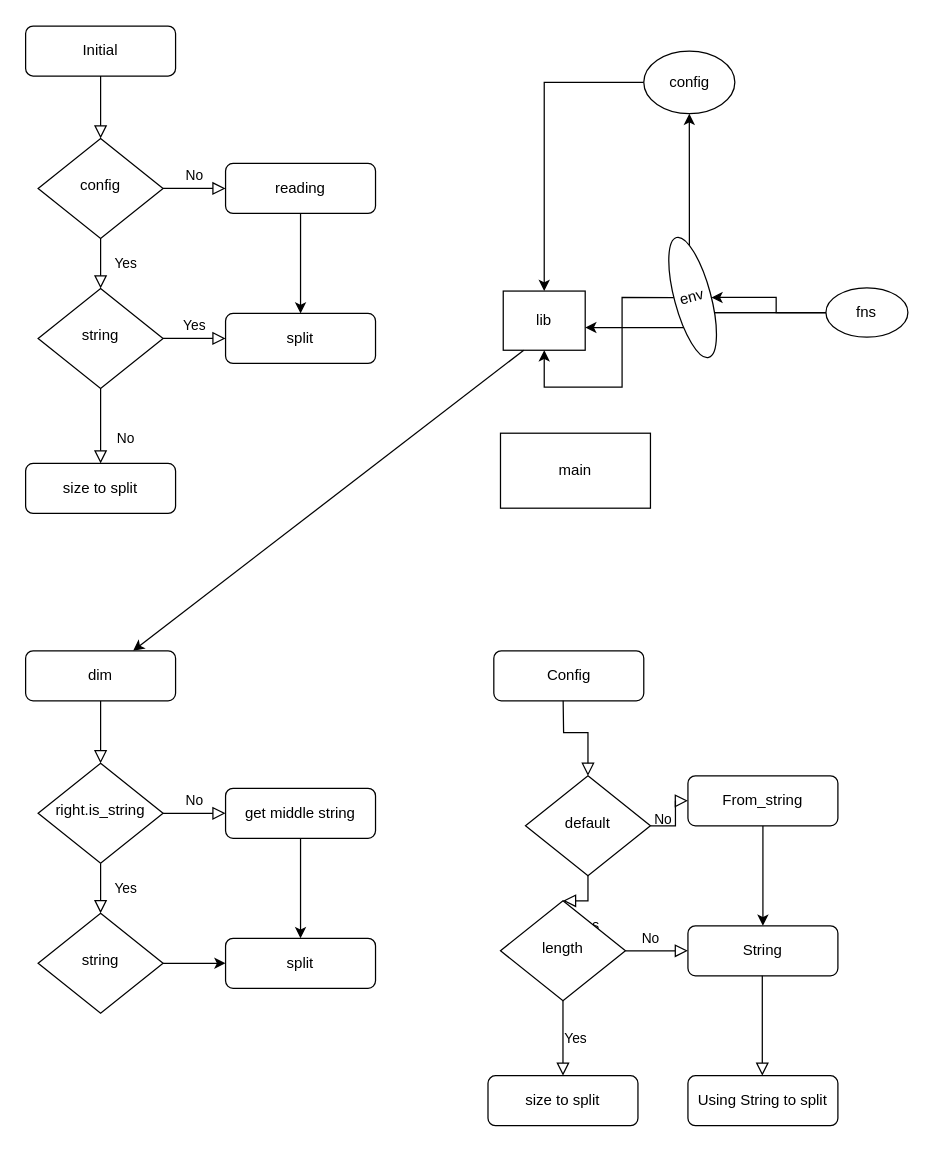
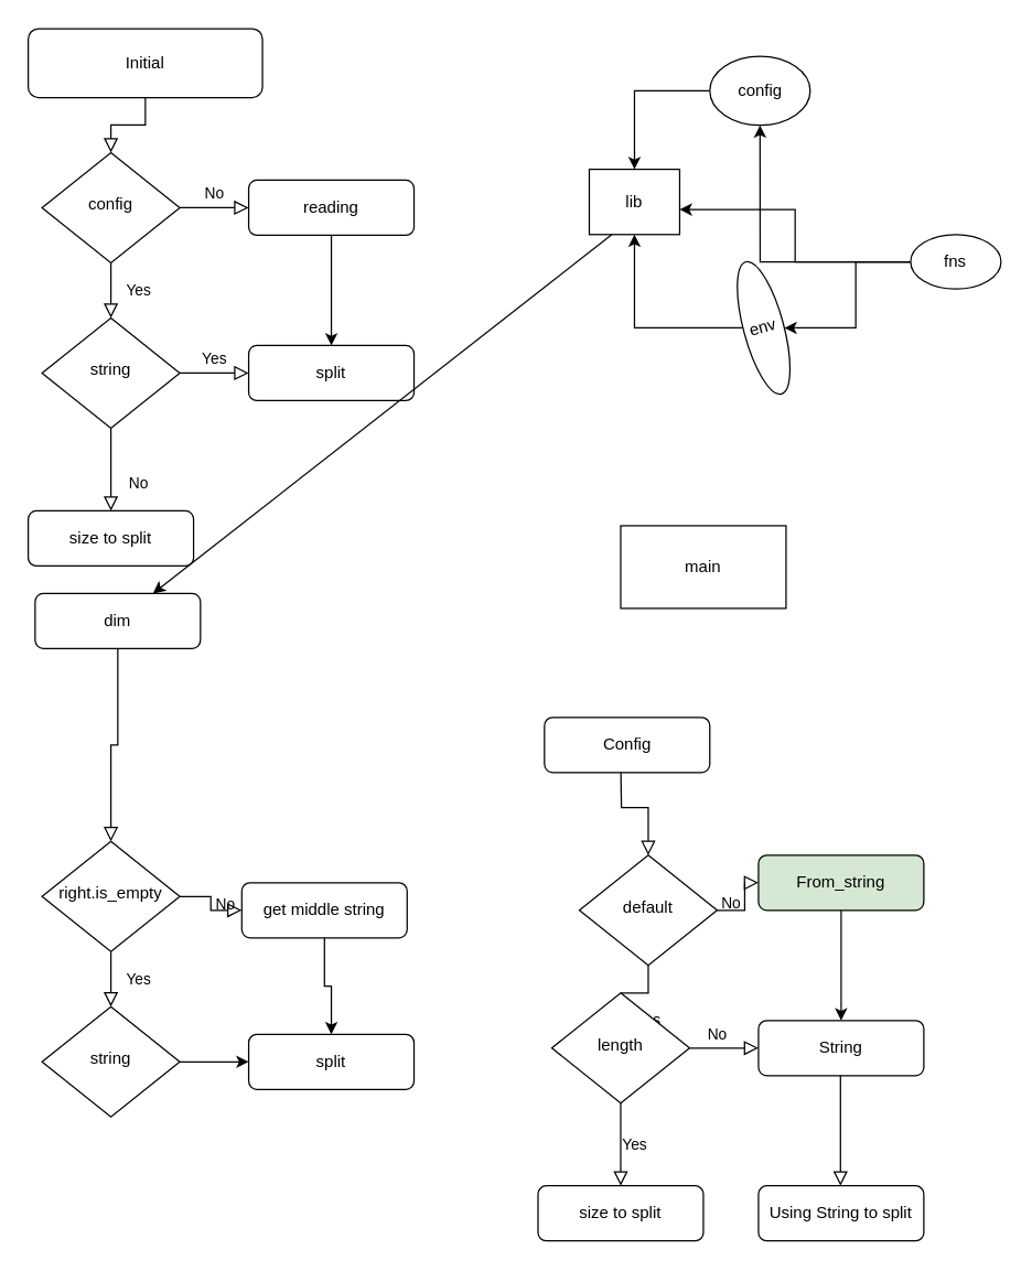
  <mxCell id="0" />
  <mxCell id="1" parent="0" />
  <mxCell id="2" value="" style="rounded=0;html=1;jettySize=auto;orthogonalLoop=1;fontSize=11;endArrow=block;endFill=0;endSize=8;strokeWidth=1;shadow=0;labelBackgroundColor=none;edgeStyle=orthogonalEdgeStyle;" parent="1" source="3" target="6" edge="1"><mxGeometry relative="1" as="geometry" /></mxCell>
- <mxCell id="3" value="Initial" style="rounded=1;whiteSpace=wrap;html=1;fontSize=12;glass=0;strokeWidth=1;shadow=0;" parent="1" vertex="1"><mxGeometry x="20" y="20" width="120" height="40" as="geometry" /></mxCell>
+ <mxCell id="3" value="Initial" style="rounded=1;whiteSpace=wrap;html=1;fontSize=12;glass=0;strokeWidth=1;shadow=0;" parent="1" vertex="1"><mxGeometry x="20" y="20" width="170" height="50" as="geometry" /></mxCell>
  <mxCell id="4" value="Yes" style="rounded=0;html=1;jettySize=auto;orthogonalLoop=1;fontSize=11;endArrow=block;endFill=0;endSize=8;strokeWidth=1;shadow=0;labelBackgroundColor=none;edgeStyle=orthogonalEdgeStyle;" parent="1" source="6" target="11" edge="1"><mxGeometry y="20" relative="1" as="geometry"><mxPoint as="offset" /></mxGeometry></mxCell>
  <mxCell id="5" value="No" style="edgeStyle=orthogonalEdgeStyle;rounded=0;html=1;jettySize=auto;orthogonalLoop=1;fontSize=11;endArrow=block;endFill=0;endSize=8;strokeWidth=1;shadow=0;labelBackgroundColor=none;" parent="1" source="6" target="8" edge="1"><mxGeometry y="10" relative="1" as="geometry"><mxPoint as="offset" /></mxGeometry></mxCell>
  <mxCell id="6" value="config" style="rhombus;whiteSpace=wrap;html=1;shadow=0;fontFamily=Helvetica;fontSize=12;align=center;strokeWidth=1;spacing=6;spacingTop=-4;" parent="1" vertex="1"><mxGeometry x="30" y="110" width="100" height="80" as="geometry" /></mxCell>
  <mxCell id="7" value="" style="edgeStyle=orthogonalEdgeStyle;rounded=0;orthogonalLoop=1;jettySize=auto;html=1;" parent="1" source="8" target="13" edge="1"><mxGeometry relative="1" as="geometry" /></mxCell>
  <mxCell id="8" value="reading" style="rounded=1;whiteSpace=wrap;html=1;fontSize=12;glass=0;strokeWidth=1;shadow=0;" parent="1" vertex="1"><mxGeometry x="180" y="130" width="120" height="40" as="geometry" /></mxCell>
  <mxCell id="9" value="No" style="rounded=0;html=1;jettySize=auto;orthogonalLoop=1;fontSize=11;endArrow=block;endFill=0;endSize=8;strokeWidth=1;shadow=0;labelBackgroundColor=none;edgeStyle=orthogonalEdgeStyle;" parent="1" source="11" target="12" edge="1"><mxGeometry x="0.333" y="20" relative="1" as="geometry"><mxPoint as="offset" /></mxGeometry></mxCell>
  <mxCell id="10" value="Yes" style="edgeStyle=orthogonalEdgeStyle;rounded=0;html=1;jettySize=auto;orthogonalLoop=1;fontSize=11;endArrow=block;endFill=0;endSize=8;strokeWidth=1;shadow=0;labelBackgroundColor=none;" parent="1" source="11" target="13" edge="1"><mxGeometry y="10" relative="1" as="geometry"><mxPoint as="offset" /></mxGeometry></mxCell>
  <mxCell id="11" value="string" style="rhombus;whiteSpace=wrap;html=1;shadow=0;fontFamily=Helvetica;fontSize=12;align=center;strokeWidth=1;spacing=6;spacingTop=-4;" parent="1" vertex="1"><mxGeometry x="30" y="230" width="100" height="80" as="geometry" /></mxCell>
  <mxCell id="12" value="size to split" style="rounded=1;whiteSpace=wrap;html=1;fontSize=12;glass=0;strokeWidth=1;shadow=0;" parent="1" vertex="1"><mxGeometry x="20" y="370" width="120" height="40" as="geometry" /></mxCell>
  <mxCell id="13" value="split" style="rounded=1;whiteSpace=wrap;html=1;fontSize=12;glass=0;strokeWidth=1;shadow=0;" parent="1" vertex="1"><mxGeometry x="180" y="250" width="120" height="40" as="geometry" /></mxCell>
- <mxCell id="14" value="main" style="rounded=0;whiteSpace=wrap;html=1;" parent="1" vertex="1"><mxGeometry x="400" y="345.84" width="120" height="60" as="geometry" /></mxCell>
- <mxCell id="15" value="lib" style="rounded=0;whiteSpace=wrap;html=1;" parent="1" vertex="1"><mxGeometry x="402.2" y="232.095" width="65.593" height="47.358" as="geometry" /></mxCell>
+ <mxCell id="14" value="main" style="rounded=0;whiteSpace=wrap;html=1;" parent="1" vertex="1"><mxGeometry x="450" y="380.84" width="120" height="60" as="geometry" /></mxCell>
+ <mxCell id="15" value="lib" style="rounded=0;whiteSpace=wrap;html=1;" parent="1" vertex="1"><mxGeometry x="427.2" y="122.095" width="65.593" height="47.358" as="geometry" /></mxCell>
  <mxCell id="16" style="edgeStyle=orthogonalEdgeStyle;rounded=0;orthogonalLoop=1;jettySize=auto;html=1;entryX=1;entryY=0.617;entryDx=0;entryDy=0;entryPerimeter=0;" parent="1" source="17" target="15" edge="1"><mxGeometry relative="1" as="geometry" /></mxCell>
- <mxCell id="17" value="fns" style="ellipse;whiteSpace=wrap;html=1;" parent="1" vertex="1"><mxGeometry x="660.42" y="229.452" width="65.593" height="39.569" as="geometry" /></mxCell>
+ <mxCell id="17" value="fns" style="ellipse;whiteSpace=wrap;html=1;" parent="1" vertex="1"><mxGeometry x="660.42" y="169.452" width="65.593" height="39.569" as="geometry" /></mxCell>
  <mxCell id="18" style="edgeStyle=orthogonalEdgeStyle;rounded=0;orthogonalLoop=1;jettySize=auto;html=1;entryX=0.5;entryY=0;entryDx=0;entryDy=0;" parent="1" source="19" target="15" edge="1"><mxGeometry relative="1" as="geometry" /></mxCell>
  <mxCell id="19" value="config" style="ellipse;whiteSpace=wrap;html=1;" parent="1" vertex="1"><mxGeometry x="514.658" y="40.002" width="72.881" height="50.168" as="geometry" /></mxCell>
  <mxCell id="20" style="edgeStyle=orthogonalEdgeStyle;rounded=0;orthogonalLoop=1;jettySize=auto;html=1;" parent="1" source="17" target="19" edge="1"><mxGeometry relative="1" as="geometry" /></mxCell>
  <mxCell id="21" style="edgeStyle=orthogonalEdgeStyle;rounded=0;orthogonalLoop=1;jettySize=auto;html=1;entryX=0.5;entryY=1;entryDx=0;entryDy=0;" parent="1" source="22" target="15" edge="1"><mxGeometry relative="1" as="geometry" /></mxCell>
  <mxCell id="22" value="env" style="ellipse;whiteSpace=wrap;html=1;rotation=-15;direction=south;" parent="1" vertex="1"><mxGeometry x="539.175" y="187.524" width="29.153" height="99.396" as="geometry" /></mxCell>
  <mxCell id="23" style="edgeStyle=orthogonalEdgeStyle;rounded=0;orthogonalLoop=1;jettySize=auto;html=1;" parent="1" source="17" target="22" edge="1"><mxGeometry relative="1" as="geometry" /></mxCell>
  <mxCell id="24" value="" style="endArrow=classic;html=1;exitX=0.25;exitY=1;exitDx=0;exitDy=0;" parent="1" source="15" target="26" edge="1"><mxGeometry width="50" height="50" relative="1" as="geometry"><mxPoint x="447.2" y="255.84" as="sourcePoint" /><mxPoint x="787.2" y="325.84" as="targetPoint" /></mxGeometry></mxCell>
  <mxCell id="25" value="" style="rounded=0;html=1;jettySize=auto;orthogonalLoop=1;fontSize=11;endArrow=block;endFill=0;endSize=8;strokeWidth=1;shadow=0;labelBackgroundColor=none;edgeStyle=orthogonalEdgeStyle;" edge="1" source="26" target="29" parent="1"><mxGeometry relative="1" as="geometry" /></mxCell>
- <mxCell id="26" value="dim" style="rounded=1;whiteSpace=wrap;html=1;fontSize=12;glass=0;strokeWidth=1;shadow=0;" vertex="1" parent="1"><mxGeometry x="20" y="520" width="120" height="40" as="geometry" /></mxCell>
+ <mxCell id="26" value="dim" style="rounded=1;whiteSpace=wrap;html=1;fontSize=12;glass=0;strokeWidth=1;shadow=0;" vertex="1" parent="1"><mxGeometry x="25" y="430" width="120" height="40" as="geometry" /></mxCell>
  <mxCell id="27" value="Yes" style="rounded=0;html=1;jettySize=auto;orthogonalLoop=1;fontSize=11;endArrow=block;endFill=0;endSize=8;strokeWidth=1;shadow=0;labelBackgroundColor=none;edgeStyle=orthogonalEdgeStyle;" edge="1" source="29" target="32" parent="1"><mxGeometry y="20" relative="1" as="geometry"><mxPoint as="offset" /></mxGeometry></mxCell>
  <mxCell id="28" value="No" style="edgeStyle=orthogonalEdgeStyle;rounded=0;html=1;jettySize=auto;orthogonalLoop=1;fontSize=11;endArrow=block;endFill=0;endSize=8;strokeWidth=1;shadow=0;labelBackgroundColor=none;" edge="1" source="29" target="31" parent="1"><mxGeometry y="10" relative="1" as="geometry"><mxPoint as="offset" /></mxGeometry></mxCell>
- <mxCell id="29" value="right.is_string" style="rhombus;whiteSpace=wrap;html=1;shadow=0;fontFamily=Helvetica;fontSize=12;align=center;strokeWidth=1;spacing=6;spacingTop=-4;" vertex="1" parent="1"><mxGeometry x="30" y="610" width="100" height="80" as="geometry" /></mxCell>
+ <mxCell id="29" value="right.is_empty" style="rhombus;whiteSpace=wrap;html=1;shadow=0;fontFamily=Helvetica;fontSize=12;align=center;strokeWidth=1;spacing=6;spacingTop=-4;" vertex="1" parent="1"><mxGeometry x="30" y="610" width="100" height="80" as="geometry" /></mxCell>
  <mxCell id="30" value="" style="edgeStyle=orthogonalEdgeStyle;rounded=0;orthogonalLoop=1;jettySize=auto;html=1;" edge="1" source="31" target="33" parent="1"><mxGeometry relative="1" as="geometry" /></mxCell>
- <mxCell id="31" value="get middle string" style="rounded=1;whiteSpace=wrap;html=1;fontSize=12;glass=0;strokeWidth=1;shadow=0;" vertex="1" parent="1"><mxGeometry x="180" y="630" width="120" height="40" as="geometry" /></mxCell>
+ <mxCell id="31" value="get middle string" style="rounded=1;whiteSpace=wrap;html=1;fontSize=12;glass=0;strokeWidth=1;shadow=0;" vertex="1" parent="1"><mxGeometry x="175" y="640" width="120" height="40" as="geometry" /></mxCell>
  <mxCell id="32" value="string" style="rhombus;whiteSpace=wrap;html=1;shadow=0;fontFamily=Helvetica;fontSize=12;align=center;strokeWidth=1;spacing=6;spacingTop=-4;" vertex="1" parent="1"><mxGeometry x="30" y="730" width="100" height="80" as="geometry" /></mxCell>
  <mxCell id="33" value="split" style="rounded=1;whiteSpace=wrap;html=1;fontSize=12;glass=0;strokeWidth=1;shadow=0;" vertex="1" parent="1"><mxGeometry x="180" y="750" width="120" height="40" as="geometry" /></mxCell>
  <mxCell id="34" value="" style="edgeStyle=orthogonalEdgeStyle;rounded=0;orthogonalLoop=1;jettySize=auto;html=1;" edge="1" parent="1" source="32"><mxGeometry relative="1" as="geometry"><mxPoint x="210" y="850" as="sourcePoint" /><mxPoint x="180" y="770" as="targetPoint" /></mxGeometry></mxCell>
  <mxCell id="35" value="" style="rounded=0;html=1;jettySize=auto;orthogonalLoop=1;fontSize=11;endArrow=block;endFill=0;endSize=8;strokeWidth=1;shadow=0;labelBackgroundColor=none;edgeStyle=orthogonalEdgeStyle;" edge="1" target="38" parent="1"><mxGeometry relative="1" as="geometry"><mxPoint x="450" y="550" as="sourcePoint" /></mxGeometry></mxCell>
- <mxCell id="36" value="Yes" style="rounded=0;html=1;jettySize=auto;orthogonalLoop=1;fontSize=11;endArrow=block;endFill=0;endSize=8;strokeWidth=1;shadow=0;labelBackgroundColor=none;edgeStyle=orthogonalEdgeStyle;" edge="1" source="38" target="43" parent="1"><mxGeometry y="20" relative="1" as="geometry"><mxPoint as="offset" /></mxGeometry></mxCell>
+ <mxCell id="36" value="Yes" style="rounded=0;html=1;jettySize=auto;orthogonalLoop=1;fontSize=11;endArrow=none;endFill=0;endSize=8;strokeWidth=1;shadow=0;labelBackgroundColor=none;edgeStyle=orthogonalEdgeStyle;" edge="1" source="38" target="43" parent="1"><mxGeometry y="20" relative="1" as="geometry"><mxPoint as="offset" /></mxGeometry></mxCell>
  <mxCell id="37" value="No" style="edgeStyle=orthogonalEdgeStyle;rounded=0;html=1;jettySize=auto;orthogonalLoop=1;fontSize=11;endArrow=block;endFill=0;endSize=8;strokeWidth=1;shadow=0;labelBackgroundColor=none;" edge="1" source="38" target="40" parent="1"><mxGeometry y="10" relative="1" as="geometry"><mxPoint as="offset" /></mxGeometry></mxCell>
  <mxCell id="38" value="default" style="rhombus;whiteSpace=wrap;html=1;shadow=0;fontFamily=Helvetica;fontSize=12;align=center;strokeWidth=1;spacing=6;spacingTop=-4;" vertex="1" parent="1"><mxGeometry x="420" y="620" width="100" height="80" as="geometry" /></mxCell>
  <mxCell id="39" value="" style="edgeStyle=orthogonalEdgeStyle;rounded=0;orthogonalLoop=1;jettySize=auto;html=1;" edge="1" source="40" target="45" parent="1"><mxGeometry relative="1" as="geometry" /></mxCell>
- <mxCell id="40" value="From_string" style="rounded=1;whiteSpace=wrap;html=1;fontSize=12;glass=0;strokeWidth=1;shadow=0;" vertex="1" parent="1"><mxGeometry x="550" y="620" width="120" height="40" as="geometry" /></mxCell>
+ <mxCell id="40" value="From_string" style="rounded=1;whiteSpace=wrap;html=1;fontSize=12;glass=0;strokeWidth=1;shadow=0;fillColor=#d5e8d4;" vertex="1" parent="1"><mxGeometry x="550" y="620" width="120" height="40" as="geometry" /></mxCell>
  <mxCell id="41" value="No" style="rounded=0;html=1;jettySize=auto;orthogonalLoop=1;fontSize=11;endArrow=block;endFill=0;endSize=8;strokeWidth=1;shadow=0;labelBackgroundColor=none;edgeStyle=orthogonalEdgeStyle;metaEdit=0;" edge="1" source="43" target="44" parent="1"><mxGeometry x="-1" y="86" relative="1" as="geometry"><mxPoint x="-16" y="-50" as="offset" /></mxGeometry></mxCell>
  <mxCell id="42" value="Yes" style="edgeStyle=orthogonalEdgeStyle;rounded=0;html=1;jettySize=auto;orthogonalLoop=1;fontSize=11;endArrow=block;endFill=0;endSize=8;strokeWidth=1;shadow=0;labelBackgroundColor=none;" edge="1" source="43" target="45" parent="1"><mxGeometry x="-1" y="-81" relative="1" as="geometry"><mxPoint x="-40" y="-11" as="offset" /></mxGeometry></mxCell>
  <mxCell id="43" value="length" style="rhombus;whiteSpace=wrap;html=1;shadow=0;fontFamily=Helvetica;fontSize=12;align=center;strokeWidth=1;spacing=6;spacingTop=-4;" vertex="1" parent="1"><mxGeometry x="400" y="720" width="100" height="80" as="geometry" /></mxCell>
  <mxCell id="44" value="size to split" style="rounded=1;whiteSpace=wrap;html=1;fontSize=12;glass=0;strokeWidth=1;shadow=0;" vertex="1" parent="1"><mxGeometry x="390" y="860" width="120" height="40" as="geometry" /></mxCell>
  <mxCell id="45" value="String" style="rounded=1;whiteSpace=wrap;html=1;fontSize=12;glass=0;strokeWidth=1;shadow=0;" vertex="1" parent="1"><mxGeometry x="550" y="740" width="120" height="40" as="geometry" /></mxCell>
  <mxCell id="46" value="Config" style="rounded=1;whiteSpace=wrap;html=1;fontSize=12;glass=0;strokeWidth=1;shadow=0;" vertex="1" parent="1"><mxGeometry x="394.66" y="520" width="120" height="40" as="geometry" /></mxCell>
  <mxCell id="47" value="Using String to split" style="rounded=1;whiteSpace=wrap;html=1;fontSize=12;glass=0;strokeWidth=1;shadow=0;" vertex="1" parent="1"><mxGeometry x="550" y="860" width="120" height="40" as="geometry" /></mxCell>
  <mxCell id="48" value="" style="rounded=0;html=1;jettySize=auto;orthogonalLoop=1;fontSize=11;endArrow=block;endFill=0;endSize=8;strokeWidth=1;shadow=0;labelBackgroundColor=none;edgeStyle=orthogonalEdgeStyle;" edge="1" parent="1"><mxGeometry relative="1" as="geometry"><mxPoint x="609.5" y="810" as="sourcePoint" /><mxPoint x="609.5" y="860" as="targetPoint" /><Array as="points"><mxPoint x="609.5" y="780" /><mxPoint x="609.5" y="780" /></Array></mxGeometry></mxCell>
